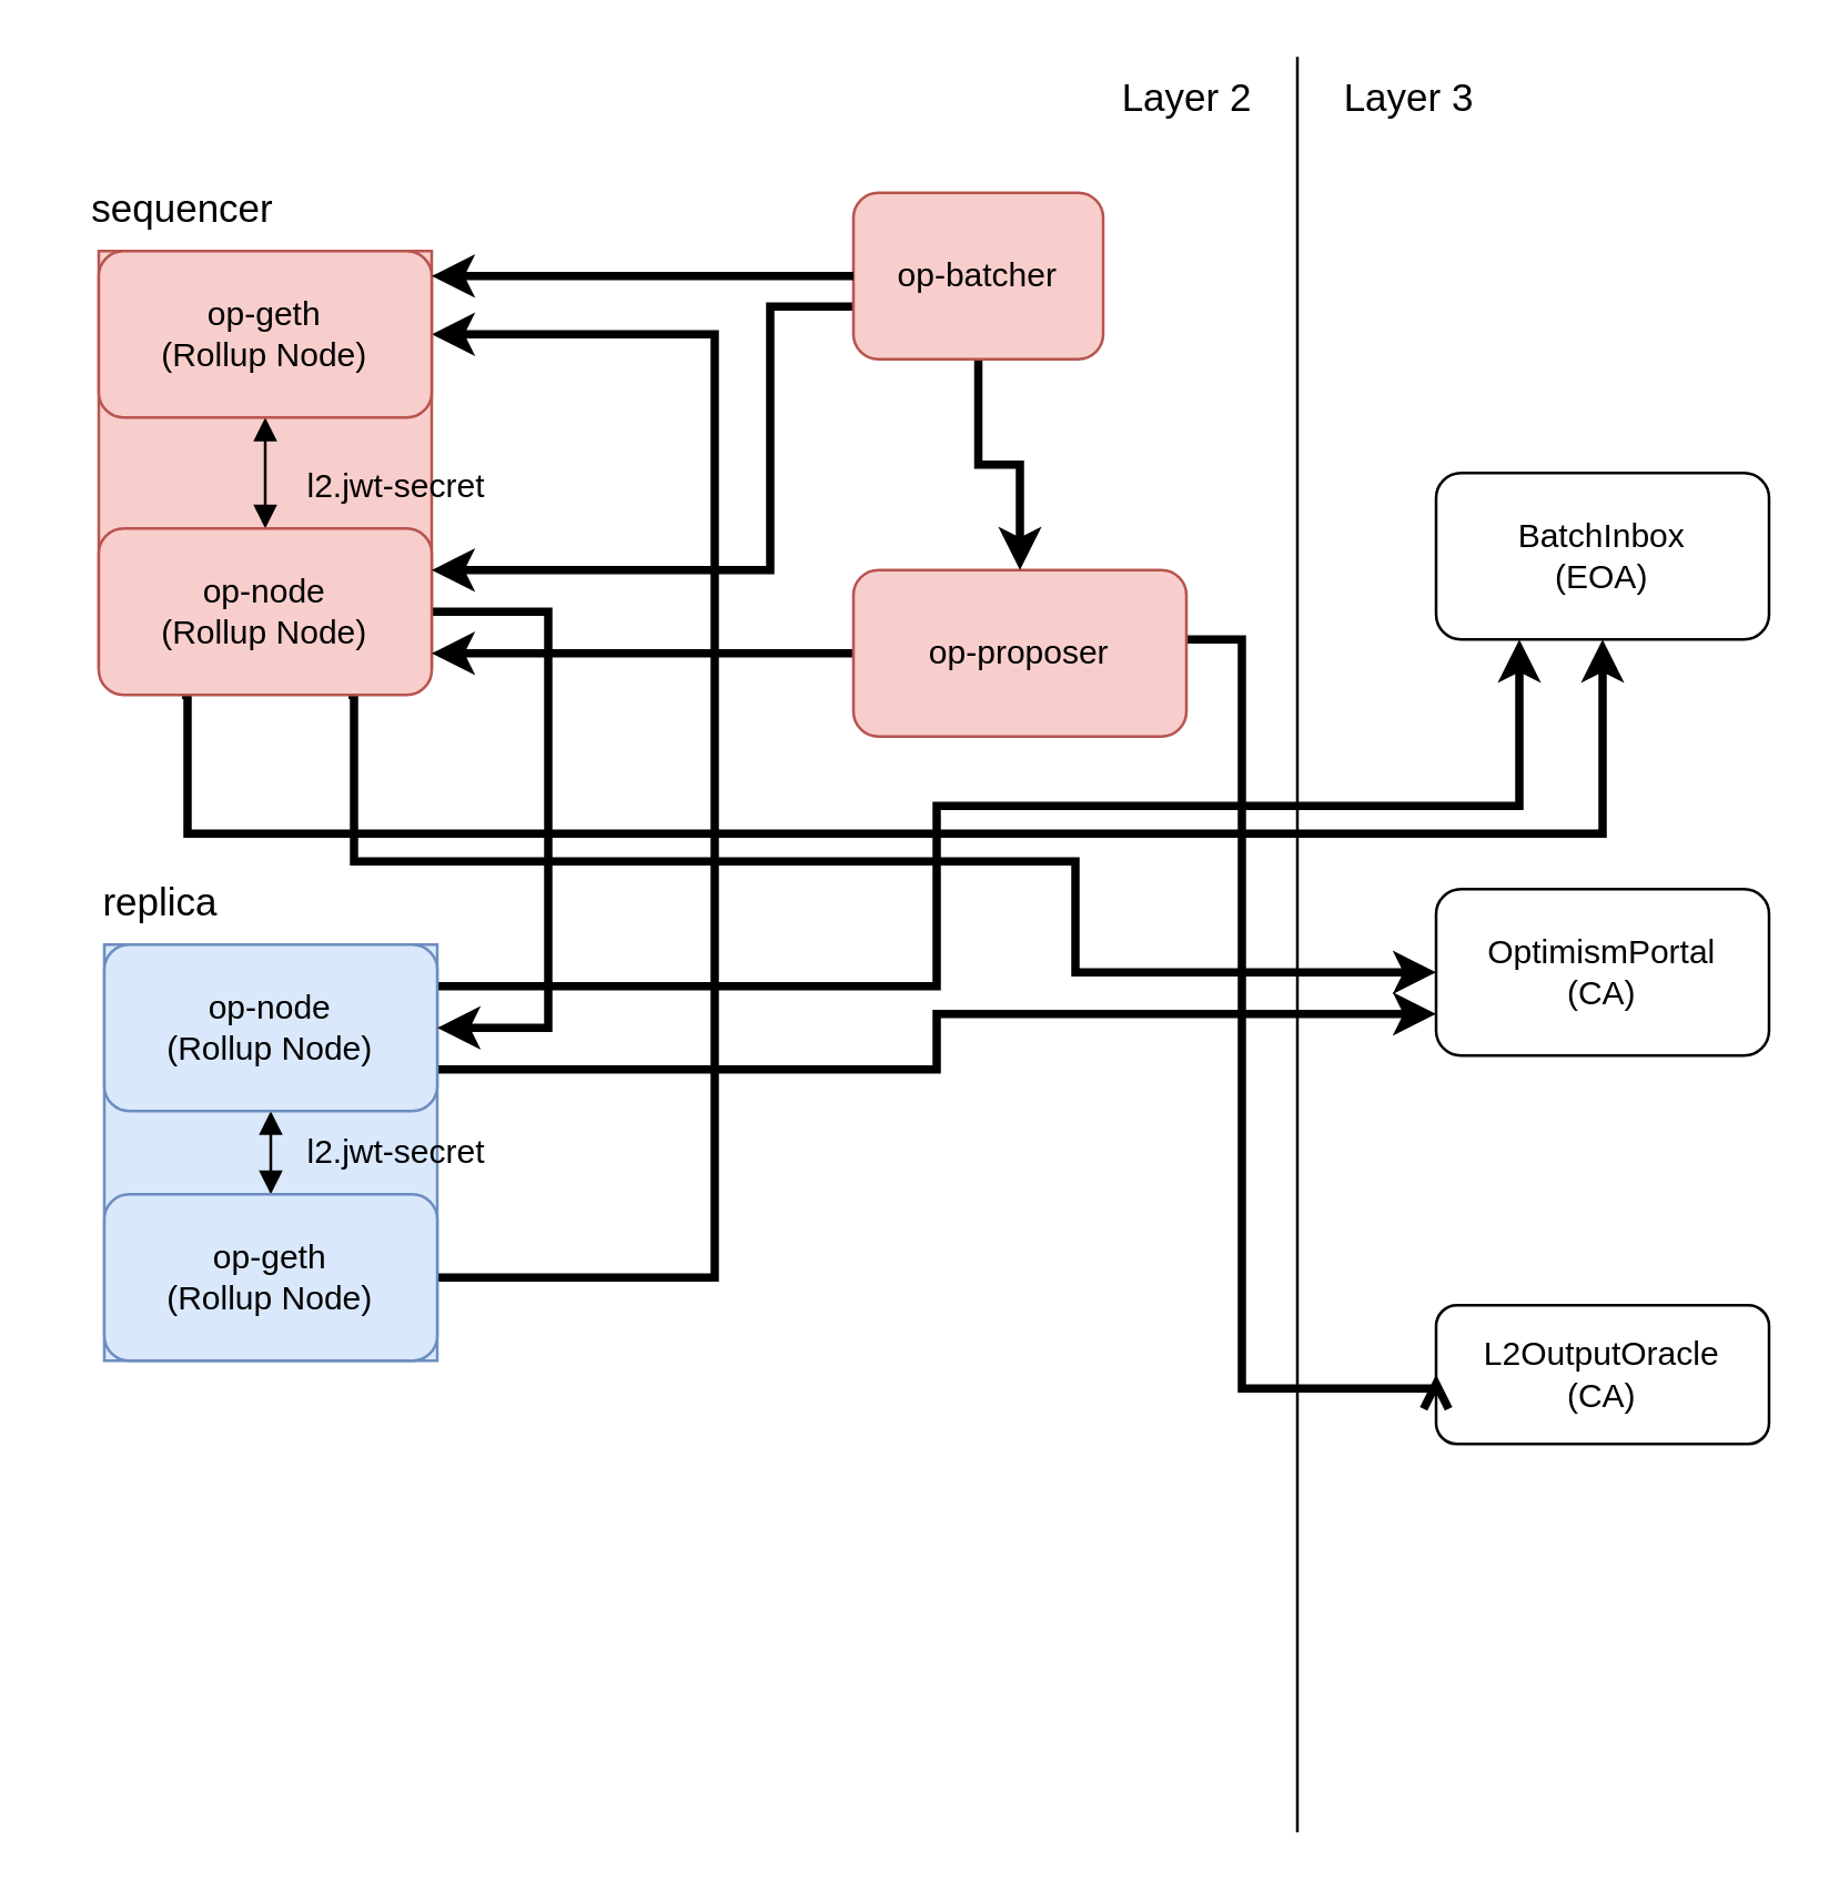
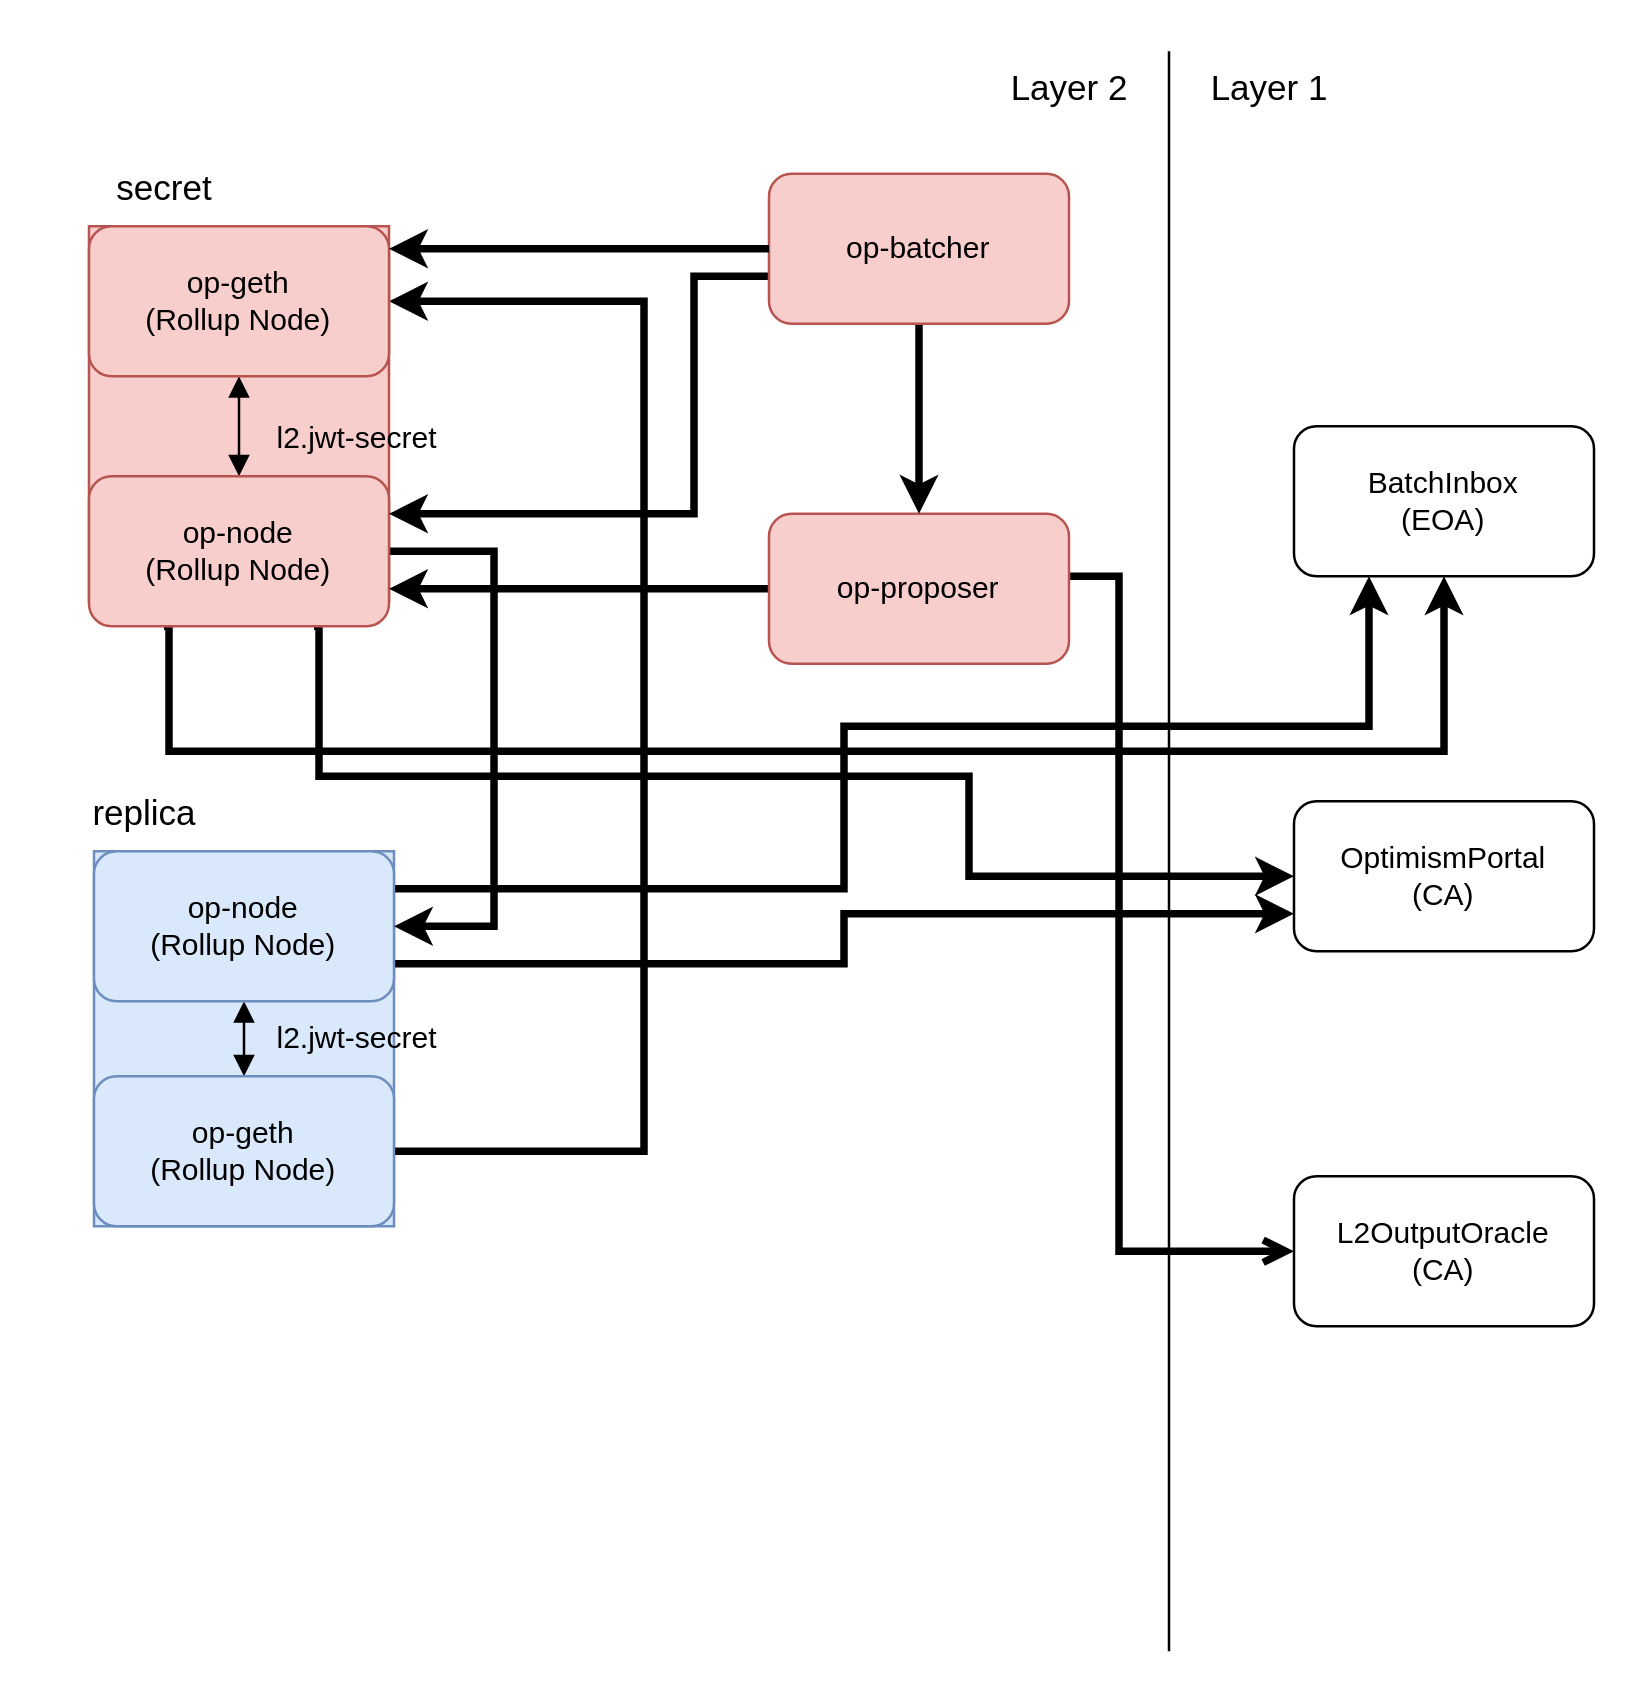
  <mxCell id="0" />
  <mxCell id="1" parent="0" />
  <mxCell id="2" value="" style="endArrow=none;html=1;rounded=0;" edge="1" parent="1"><mxGeometry width="50" height="50" relative="1" as="geometry"><mxPoint x="467" y="660" as="sourcePoint" /><mxPoint x="467" y="20" as="targetPoint" /></mxGeometry></mxCell>
- <mxCell id="3" value="&lt;font style=&quot;font-size: 14px;&quot;&gt;Layer 3&lt;/font&gt;" style="text;html=1;align=center;verticalAlign=middle;resizable=0;points=[];autosize=1;strokeColor=none;fillColor=none;" vertex="1" parent="1"><mxGeometry x="472" y="20" width="70" height="30" as="geometry" /></mxCell>
+ <mxCell id="3" value="&lt;font style=&quot;font-size: 14px;&quot;&gt;Layer 1&lt;/font&gt;" style="text;html=1;align=center;verticalAlign=middle;resizable=0;points=[];autosize=1;strokeColor=none;fillColor=none;" vertex="1" parent="1"><mxGeometry x="472" y="20" width="70" height="30" as="geometry" /></mxCell>
  <mxCell id="4" value="&lt;font style=&quot;font-size: 14px;&quot;&gt;Layer 2&lt;/font&gt;" style="text;html=1;align=center;verticalAlign=middle;resizable=0;points=[];autosize=1;strokeColor=none;fillColor=none;" vertex="1" parent="1"><mxGeometry x="392" y="20" width="70" height="30" as="geometry" /></mxCell>
  <mxCell id="5" value="BatchInbox&lt;br&gt;(EOA)" style="rounded=1;whiteSpace=wrap;html=1;" vertex="1" parent="1"><mxGeometry x="517" y="170" width="120" height="60" as="geometry" /></mxCell>
  <mxCell id="6" value="OptimismPortal&lt;br&gt;(CA)" style="rounded=1;whiteSpace=wrap;html=1;" vertex="1" parent="1"><mxGeometry x="517" y="320" width="120" height="60" as="geometry" /></mxCell>
- <mxCell id="7" value="L2OutputOracle&lt;br&gt;(CA)" style="rounded=1;whiteSpace=wrap;html=1;" vertex="1" parent="1"><mxGeometry x="517" y="470" width="120" height="50" as="geometry" /></mxCell>
- <mxCell id="8" value="&lt;font style=&quot;font-size: 14px;&quot;&gt;sequencer&lt;/font&gt;" style="text;html=1;align=center;verticalAlign=middle;resizable=0;points=[];autosize=1;strokeColor=none;fillColor=none;" vertex="1" parent="1"><mxGeometry x="20" y="60" width="90" height="30" as="geometry" /></mxCell>
+ <mxCell id="7" value="L2OutputOracle&lt;br&gt;(CA)" style="rounded=1;whiteSpace=wrap;html=1;" vertex="1" parent="1"><mxGeometry x="517" y="470" width="120" height="60" as="geometry" /></mxCell>
+ <mxCell id="8" value="&lt;font style=&quot;font-size: 14px;&quot;&gt;secret&lt;/font&gt;" style="text;html=1;align=center;verticalAlign=middle;resizable=0;points=[];autosize=1;strokeColor=none;fillColor=none;" vertex="1" parent="1"><mxGeometry x="20" y="60" width="90" height="30" as="geometry" /></mxCell>
  <mxCell id="9" value="&lt;font style=&quot;font-size: 14px;&quot;&gt;replica&lt;/font&gt;" style="text;html=1;align=center;verticalAlign=middle;resizable=0;points=[];autosize=1;strokeColor=none;fillColor=none;" vertex="1" parent="1"><mxGeometry x="27" y="310" width="60" height="30" as="geometry" /></mxCell>
  <mxCell id="10" value="" style="rounded=0;whiteSpace=wrap;html=1;fillColor=#dae8fc;strokeColor=#6c8ebf;" vertex="1" parent="1"><mxGeometry x="37" y="340" width="120" height="150" as="geometry" /></mxCell>
  <mxCell id="11" style="edgeStyle=orthogonalEdgeStyle;rounded=0;orthogonalLoop=1;jettySize=auto;html=1;exitX=0.5;exitY=1;exitDx=0;exitDy=0;entryX=0.5;entryY=0;entryDx=0;entryDy=0;startArrow=block;startFill=1;endArrow=block;endFill=1;" edge="1" parent="1" source="14" target="16"><mxGeometry relative="1" as="geometry" /></mxCell>
  <mxCell id="12" style="edgeStyle=orthogonalEdgeStyle;rounded=0;orthogonalLoop=1;jettySize=auto;html=1;exitX=1;exitY=0.75;exitDx=0;exitDy=0;entryX=0;entryY=0.75;entryDx=0;entryDy=0;strokeWidth=3;" edge="1" parent="1" source="14" target="6"><mxGeometry relative="1" as="geometry" /></mxCell>
  <mxCell id="13" style="edgeStyle=orthogonalEdgeStyle;rounded=0;orthogonalLoop=1;jettySize=auto;html=1;exitX=1;exitY=0.25;exitDx=0;exitDy=0;entryX=0.25;entryY=1;entryDx=0;entryDy=0;strokeWidth=3;" edge="1" parent="1" source="14" target="5"><mxGeometry relative="1" as="geometry"><Array as="points"><mxPoint x="337" y="355" /><mxPoint x="337" y="290" /><mxPoint x="547" y="290" /></Array></mxGeometry></mxCell>
  <mxCell id="14" value="op-node&lt;br&gt;(Rollup Node)" style="rounded=1;whiteSpace=wrap;html=1;fillColor=#dae8fc;strokeColor=#6c8ebf;" vertex="1" parent="1"><mxGeometry x="37" y="340" width="120" height="60" as="geometry" /></mxCell>
  <mxCell id="15" style="edgeStyle=orthogonalEdgeStyle;rounded=0;orthogonalLoop=1;jettySize=auto;html=1;entryX=1;entryY=0.5;entryDx=0;entryDy=0;exitX=1;exitY=0.5;exitDx=0;exitDy=0;strokeWidth=3;" edge="1" parent="1" source="16" target="24"><mxGeometry relative="1" as="geometry"><Array as="points"><mxPoint x="257" y="460" /><mxPoint x="257" y="120" /></Array></mxGeometry></mxCell>
  <mxCell id="16" value="op-geth&lt;br&gt;(Rollup Node)" style="rounded=1;whiteSpace=wrap;html=1;fillColor=#dae8fc;strokeColor=#6c8ebf;" vertex="1" parent="1"><mxGeometry x="37" y="430" width="120" height="60" as="geometry" /></mxCell>
  <mxCell id="17" value="l2.jwt-secret" style="text;html=1;align=center;verticalAlign=middle;resizable=0;points=[];autosize=1;strokeColor=none;fillColor=none;" vertex="1" parent="1"><mxGeometry x="97" y="400" width="90" height="30" as="geometry" /></mxCell>
  <mxCell id="18" value="" style="rounded=0;whiteSpace=wrap;html=1;fillColor=#f8cecc;strokeColor=#b85450;" vertex="1" parent="1"><mxGeometry x="35" y="90" width="120" height="150" as="geometry" /></mxCell>
  <mxCell id="19" style="edgeStyle=orthogonalEdgeStyle;rounded=0;orthogonalLoop=1;jettySize=auto;html=1;entryX=1;entryY=0.5;entryDx=0;entryDy=0;exitX=1;exitY=0.5;exitDx=0;exitDy=0;strokeWidth=3;" edge="1" parent="1" source="23" target="14"><mxGeometry relative="1" as="geometry"><Array as="points"><mxPoint x="197" y="220" /><mxPoint x="197" y="370" /></Array></mxGeometry></mxCell>
  <mxCell id="20" style="edgeStyle=orthogonalEdgeStyle;rounded=0;orthogonalLoop=1;jettySize=auto;html=1;exitX=0.5;exitY=0;exitDx=0;exitDy=0;endArrow=block;endFill=1;startArrow=block;startFill=1;" edge="1" parent="1" source="23" target="24"><mxGeometry relative="1" as="geometry" /></mxCell>
  <mxCell id="21" style="edgeStyle=orthogonalEdgeStyle;rounded=0;orthogonalLoop=1;jettySize=auto;html=1;entryX=0.5;entryY=1;entryDx=0;entryDy=0;exitX=0.25;exitY=1;exitDx=0;exitDy=0;strokeWidth=3;" edge="1" parent="1" source="23" target="5"><mxGeometry relative="1" as="geometry"><Array as="points"><mxPoint x="67" y="300" /><mxPoint x="577" y="300" /></Array></mxGeometry></mxCell>
  <mxCell id="22" style="edgeStyle=orthogonalEdgeStyle;rounded=0;orthogonalLoop=1;jettySize=auto;html=1;exitX=0.75;exitY=1;exitDx=0;exitDy=0;entryX=0;entryY=0.5;entryDx=0;entryDy=0;strokeWidth=3;" edge="1" parent="1" source="23" target="6"><mxGeometry relative="1" as="geometry"><Array as="points"><mxPoint x="127" y="310" /><mxPoint x="387" y="310" /><mxPoint x="387" y="350" /></Array></mxGeometry></mxCell>
  <mxCell id="23" value="op-node&lt;br&gt;(Rollup Node)" style="rounded=1;whiteSpace=wrap;html=1;fillColor=#f8cecc;strokeColor=#b85450;" vertex="1" parent="1"><mxGeometry x="35" y="190" width="120" height="60" as="geometry" /></mxCell>
  <mxCell id="24" value="op-geth&lt;br&gt;(Rollup Node)" style="rounded=1;whiteSpace=wrap;html=1;fillColor=#f8cecc;strokeColor=#b85450;" vertex="1" parent="1"><mxGeometry x="35" y="90" width="120" height="60" as="geometry" /></mxCell>
  <mxCell id="25" value="l2.jwt-secret" style="text;html=1;align=center;verticalAlign=middle;resizable=0;points=[];autosize=1;strokeColor=none;fillColor=none;" vertex="1" parent="1"><mxGeometry x="97" y="160" width="90" height="30" as="geometry" /></mxCell>
  <mxCell id="26" style="edgeStyle=orthogonalEdgeStyle;rounded=0;orthogonalLoop=1;jettySize=auto;html=1;entryX=1;entryY=0.75;entryDx=0;entryDy=0;strokeWidth=3;" edge="1" parent="1" source="28" target="23"><mxGeometry relative="1" as="geometry" /></mxCell>
  <mxCell id="27" style="edgeStyle=orthogonalEdgeStyle;rounded=0;orthogonalLoop=1;jettySize=auto;html=1;entryX=0;entryY=0.5;entryDx=0;entryDy=0;strokeWidth=3;endArrow=open;" edge="1" parent="1" source="28" target="7"><mxGeometry relative="1" as="geometry"><Array as="points"><mxPoint x="447" y="230" /><mxPoint x="447" y="500" /></Array></mxGeometry></mxCell>
  <mxCell id="28" value="op-proposer" style="rounded=1;whiteSpace=wrap;html=1;fillColor=#f8cecc;strokeColor=#b85450;" vertex="1" parent="1"><mxGeometry x="307" y="205" width="120" height="60" as="geometry" /></mxCell>
  <mxCell id="29" style="edgeStyle=orthogonalEdgeStyle;rounded=0;orthogonalLoop=1;jettySize=auto;html=1;entryX=1;entryY=0.25;entryDx=0;entryDy=0;strokeWidth=3;" edge="1" parent="1" source="31" target="23"><mxGeometry relative="1" as="geometry"><Array as="points"><mxPoint x="277" y="110" /><mxPoint x="277" y="205" /></Array></mxGeometry></mxCell>
  <mxCell id="30" style="edgeStyle=orthogonalEdgeStyle;rounded=0;orthogonalLoop=1;jettySize=auto;html=1;strokeWidth=3;" edge="1" parent="1" source="31" target="28"><mxGeometry relative="1" as="geometry" /></mxCell>
- <mxCell id="31" value="op-batcher" style="rounded=1;whiteSpace=wrap;html=1;fillColor=#f8cecc;strokeColor=#b85450;" vertex="1" parent="1"><mxGeometry x="307" y="69" width="90" height="60" as="geometry" /></mxCell>
+ <mxCell id="31" value="op-batcher" style="rounded=1;whiteSpace=wrap;html=1;fillColor=#f8cecc;strokeColor=#b85450;" vertex="1" parent="1"><mxGeometry x="307" y="69" width="120" height="60" as="geometry" /></mxCell>
  <mxCell id="32" style="edgeStyle=orthogonalEdgeStyle;rounded=0;orthogonalLoop=1;jettySize=auto;html=1;entryX=1;entryY=0.15;entryDx=0;entryDy=0;entryPerimeter=0;strokeWidth=3;" edge="1" parent="1" source="31" target="24"><mxGeometry relative="1" as="geometry" /></mxCell>
